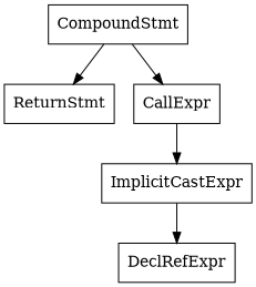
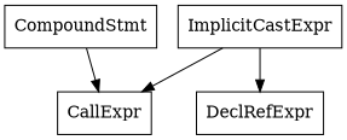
  digraph {
    node [shape=record]
    n1 [label="{CompoundStmt}"]
-   n2 [label="{ReturnStmt}"]
    n3 [label="{CallExpr}"]
    n4 [label="{ImplicitCastExpr}"]
    n5 [label="{DeclRefExpr}"]
-   n1 -> n2
    n1 -> n3
-   n3 -> n4
+   n4 -> n3
    n4 -> n5
  }
